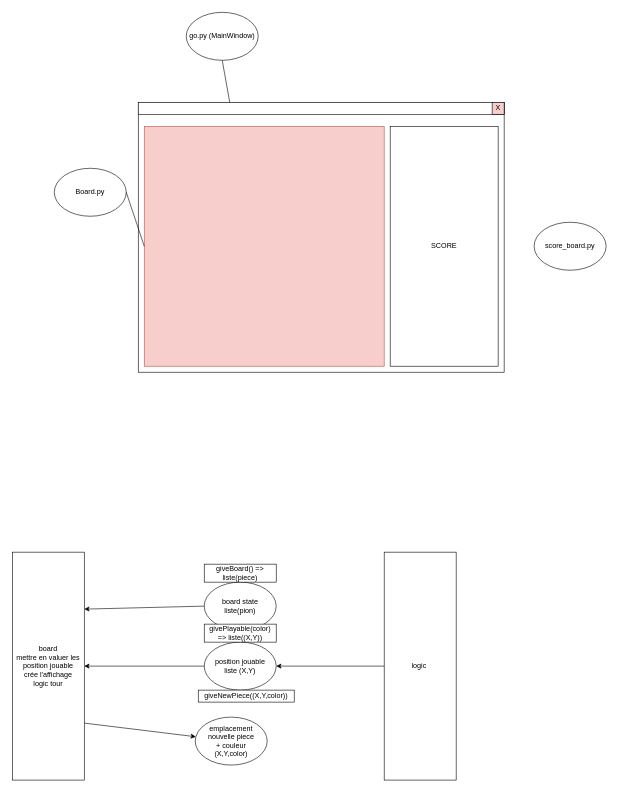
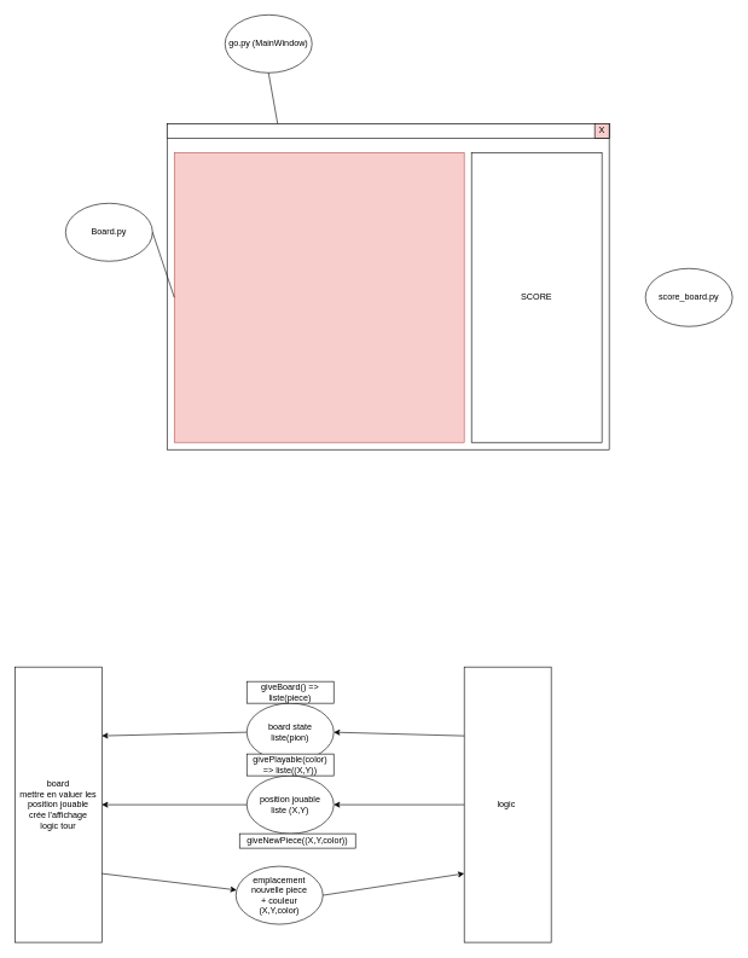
  <mxCell id="0" />
  <mxCell id="1" parent="0" />
  <mxCell id="2" value="" style="group" vertex="1" connectable="0" parent="1"><mxGeometry x="230" y="170" width="610" height="450" as="geometry" /></mxCell>
  <mxCell id="3" value="" style="rounded=0;whiteSpace=wrap;html=1;" vertex="1" parent="2"><mxGeometry width="610" height="450" as="geometry" /></mxCell>
  <mxCell id="4" value="" style="rounded=0;whiteSpace=wrap;html=1;" vertex="1" parent="2"><mxGeometry width="610" height="20" as="geometry" /></mxCell>
  <mxCell id="5" value="X" style="rounded=0;whiteSpace=wrap;html=1;fillColor=#f8cecc;" vertex="1" parent="2"><mxGeometry x="590" width="20" height="20" as="geometry" /></mxCell>
  <mxCell id="6" value="SCORE" style="rounded=0;whiteSpace=wrap;html=1;" vertex="1" parent="2"><mxGeometry x="420" y="40" width="180" height="400" as="geometry" /></mxCell>
  <mxCell id="7" value="" style="whiteSpace=wrap;html=1;aspect=fixed;fillColor=#f8cecc;strokeColor=#b85450;" vertex="1" parent="1"><mxGeometry x="240" y="210" width="400" height="400" as="geometry" /></mxCell>
  <mxCell id="8" value="go.py (MainWindow)" style="ellipse;whiteSpace=wrap;html=1;" vertex="1" parent="1"><mxGeometry x="310" y="20" width="120" height="80" as="geometry" /></mxCell>
  <mxCell id="9" value="" style="endArrow=none;html=1;rounded=0;exitX=0.5;exitY=1;exitDx=0;exitDy=0;entryX=0.25;entryY=0;entryDx=0;entryDy=0;" edge="1" parent="1" source="8" target="4"><mxGeometry width="50" height="50" relative="1" as="geometry"><mxPoint x="460" y="300" as="sourcePoint" /><mxPoint x="510" y="250" as="targetPoint" /></mxGeometry></mxCell>
  <mxCell id="10" value="Board.py" style="ellipse;whiteSpace=wrap;html=1;" vertex="1" parent="1"><mxGeometry x="90" y="280" width="120" height="80" as="geometry" /></mxCell>
  <mxCell id="11" value="" style="endArrow=none;html=1;rounded=0;exitX=1;exitY=0.5;exitDx=0;exitDy=0;entryX=0;entryY=0.5;entryDx=0;entryDy=0;" edge="1" parent="1" source="10" target="7"><mxGeometry width="50" height="50" relative="1" as="geometry"><mxPoint x="280" y="340" as="sourcePoint" /><mxPoint x="330" y="290" as="targetPoint" /></mxGeometry></mxCell>
  <mxCell id="12" value="score_board.py" style="ellipse;whiteSpace=wrap;html=1;" vertex="1" parent="1"><mxGeometry x="890" y="370" width="120" height="80" as="geometry" /></mxCell>
  <mxCell id="13" value="board&lt;br&gt;mettre en valuer les position jouable&lt;br&gt;crée l'affichage&lt;br&gt;logic tour" style="rounded=0;whiteSpace=wrap;html=1;" vertex="1" parent="1"><mxGeometry x="20" y="920" width="120" height="380" as="geometry" /></mxCell>
  <mxCell id="14" value="logic&amp;nbsp;" style="rounded=0;whiteSpace=wrap;html=1;" vertex="1" parent="1"><mxGeometry x="640" y="920" width="120" height="380" as="geometry" /></mxCell>
  <mxCell id="15" value="board state&lt;br&gt;liste(pion)" style="ellipse;whiteSpace=wrap;html=1;" vertex="1" parent="1"><mxGeometry x="340" y="970" width="120" height="80" as="geometry" /></mxCell>
+ <mxCell id="16" value="" style="endArrow=classic;html=1;rounded=0;exitX=0;exitY=0.25;exitDx=0;exitDy=0;entryX=1;entryY=0.5;entryDx=0;entryDy=0;" edge="1" parent="1" source="14" target="15"><mxGeometry width="50" height="50" relative="1" as="geometry"><mxPoint x="390" y="1060" as="sourcePoint" /><mxPoint x="440" y="1010" as="targetPoint" /></mxGeometry></mxCell>
  <mxCell id="17" value="" style="endArrow=classic;html=1;rounded=0;entryX=1;entryY=0.25;entryDx=0;entryDy=0;exitX=0;exitY=0.5;exitDx=0;exitDy=0;" edge="1" parent="1" source="15" target="13"><mxGeometry width="50" height="50" relative="1" as="geometry"><mxPoint x="390" y="1060" as="sourcePoint" /><mxPoint x="440" y="1010" as="targetPoint" /></mxGeometry></mxCell>
  <mxCell id="18" value="" style="endArrow=classic;html=1;rounded=0;exitX=1;exitY=0.75;exitDx=0;exitDy=0;" edge="1" parent="1" source="13" target="19"><mxGeometry width="50" height="50" relative="1" as="geometry"><mxPoint x="390" y="1050" as="sourcePoint" /><mxPoint x="330" y="1210" as="targetPoint" /></mxGeometry></mxCell>
  <mxCell id="19" value="emplacement nouvelle piece &lt;br&gt;+ couleur&lt;br&gt;(X,Y,color)" style="ellipse;whiteSpace=wrap;html=1;" vertex="1" parent="1"><mxGeometry x="325" y="1195" width="120" height="80" as="geometry" /></mxCell>
+ <mxCell id="20" value="" style="endArrow=classic;html=1;rounded=0;exitX=1;exitY=0.5;exitDx=0;exitDy=0;entryX=0;entryY=0.75;entryDx=0;entryDy=0;" edge="1" parent="1" source="19" target="14"><mxGeometry width="50" height="50" relative="1" as="geometry"><mxPoint x="390" y="1040" as="sourcePoint" /><mxPoint x="440" y="990" as="targetPoint" /></mxGeometry></mxCell>
  <mxCell id="21" value="position jouable&lt;br&gt;liste (X,Y)" style="ellipse;whiteSpace=wrap;html=1;" vertex="1" parent="1"><mxGeometry x="340" y="1070" width="120" height="80" as="geometry" /></mxCell>
  <mxCell id="22" value="" style="endArrow=classic;html=1;rounded=0;entryX=1;entryY=0.5;entryDx=0;entryDy=0;exitX=0;exitY=0.5;exitDx=0;exitDy=0;" edge="1" parent="1" source="14" target="21"><mxGeometry width="50" height="50" relative="1" as="geometry"><mxPoint x="390" y="1050" as="sourcePoint" /><mxPoint x="440" y="1000" as="targetPoint" /></mxGeometry></mxCell>
  <mxCell id="23" value="" style="endArrow=classic;html=1;rounded=0;exitX=0;exitY=0.5;exitDx=0;exitDy=0;entryX=1;entryY=0.5;entryDx=0;entryDy=0;" edge="1" parent="1" source="21" target="13"><mxGeometry width="50" height="50" relative="1" as="geometry"><mxPoint x="390" y="1050" as="sourcePoint" /><mxPoint x="440" y="1000" as="targetPoint" /></mxGeometry></mxCell>
  <mxCell id="24" value="giveBoard() =&amp;gt; liste(piece)" style="rounded=0;whiteSpace=wrap;html=1;" vertex="1" parent="1"><mxGeometry x="340" y="940" width="120" height="30" as="geometry" /></mxCell>
  <mxCell id="25" value="givePlayable(color) =&amp;gt; liste((X,Y))" style="rounded=0;whiteSpace=wrap;html=1;" vertex="1" parent="1"><mxGeometry x="340" y="1040" width="120" height="30" as="geometry" /></mxCell>
  <mxCell id="26" value="giveNewPiece((X,Y,color))" style="rounded=0;whiteSpace=wrap;html=1;" vertex="1" parent="1"><mxGeometry x="330" y="1150" width="160" height="20" as="geometry" /></mxCell>
